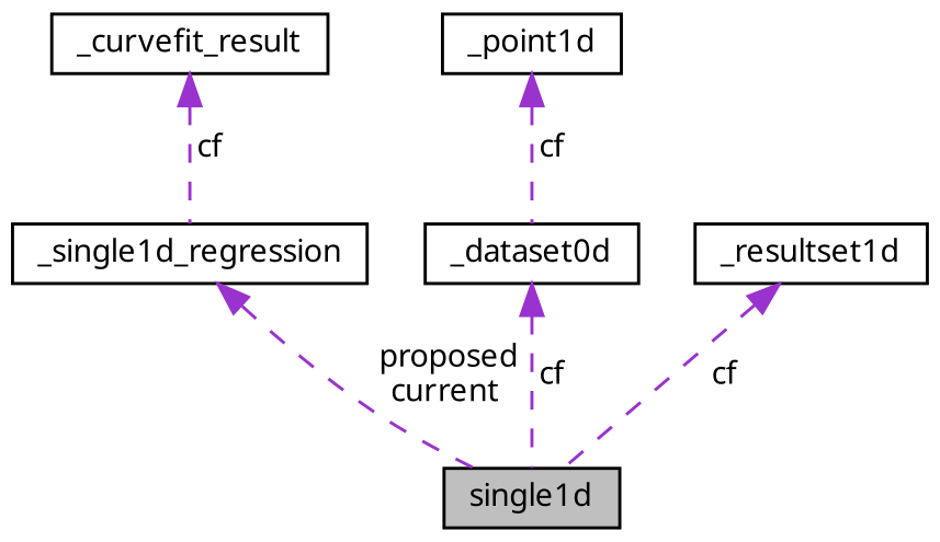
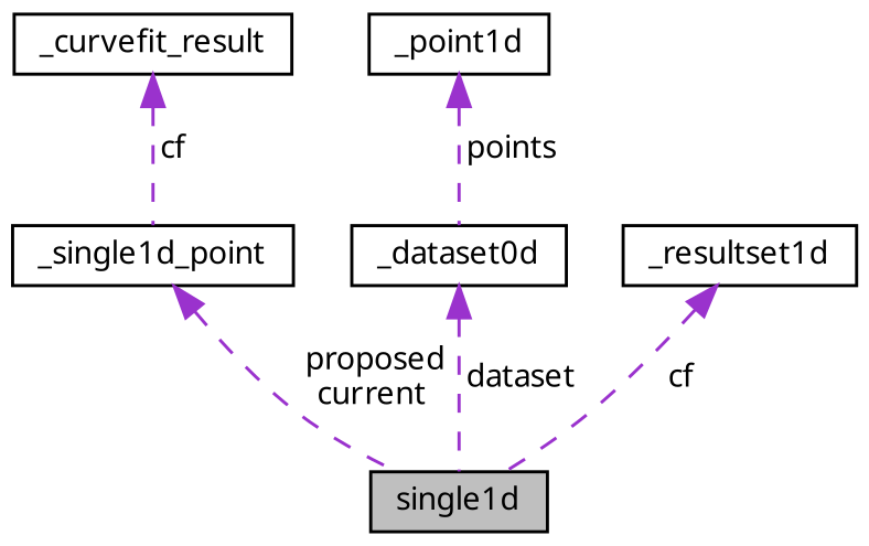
  digraph {
    node [color=black fillcolor=white fontname="FreeSans.ttf" fontsize=10 shape=record style=filled]
    edge [color=darkorchid3 dir=back fontname="FreeSans.ttf" fontsize=10 labelfontname="FreeSans.ttf" labelfontsize=10 style=dashed]
    n1 [fillcolor=grey75 fontcolor=black height=0.2 label=single1d width=0.4]
-   n2 [height=0.2 label=_single1d_regression width=0.4]
+   n2 [height=0.2 label=_single1d_point width=0.4]
    n3 [height=0.2 label=_curvefit_result width=0.4]
    n4 [height=0.2 label=_dataset0d width=0.4]
    n5 [height=0.2 label=_point1d width=0.4]
    n6 [height=0.2 label=_resultset1d width=0.4]
    n2 -> n1 [label=" proposed\ncurrent"]
    n3 -> n2 [label=" cf"]
-   n4 -> n1 [label=" cf"]
-   n5 -> n4 [label=" cf"]
+   n4 -> n1 [label=" dataset"]
+   n5 -> n4 [label=" points"]
    n6 -> n1 [label=" cf"]
  }
